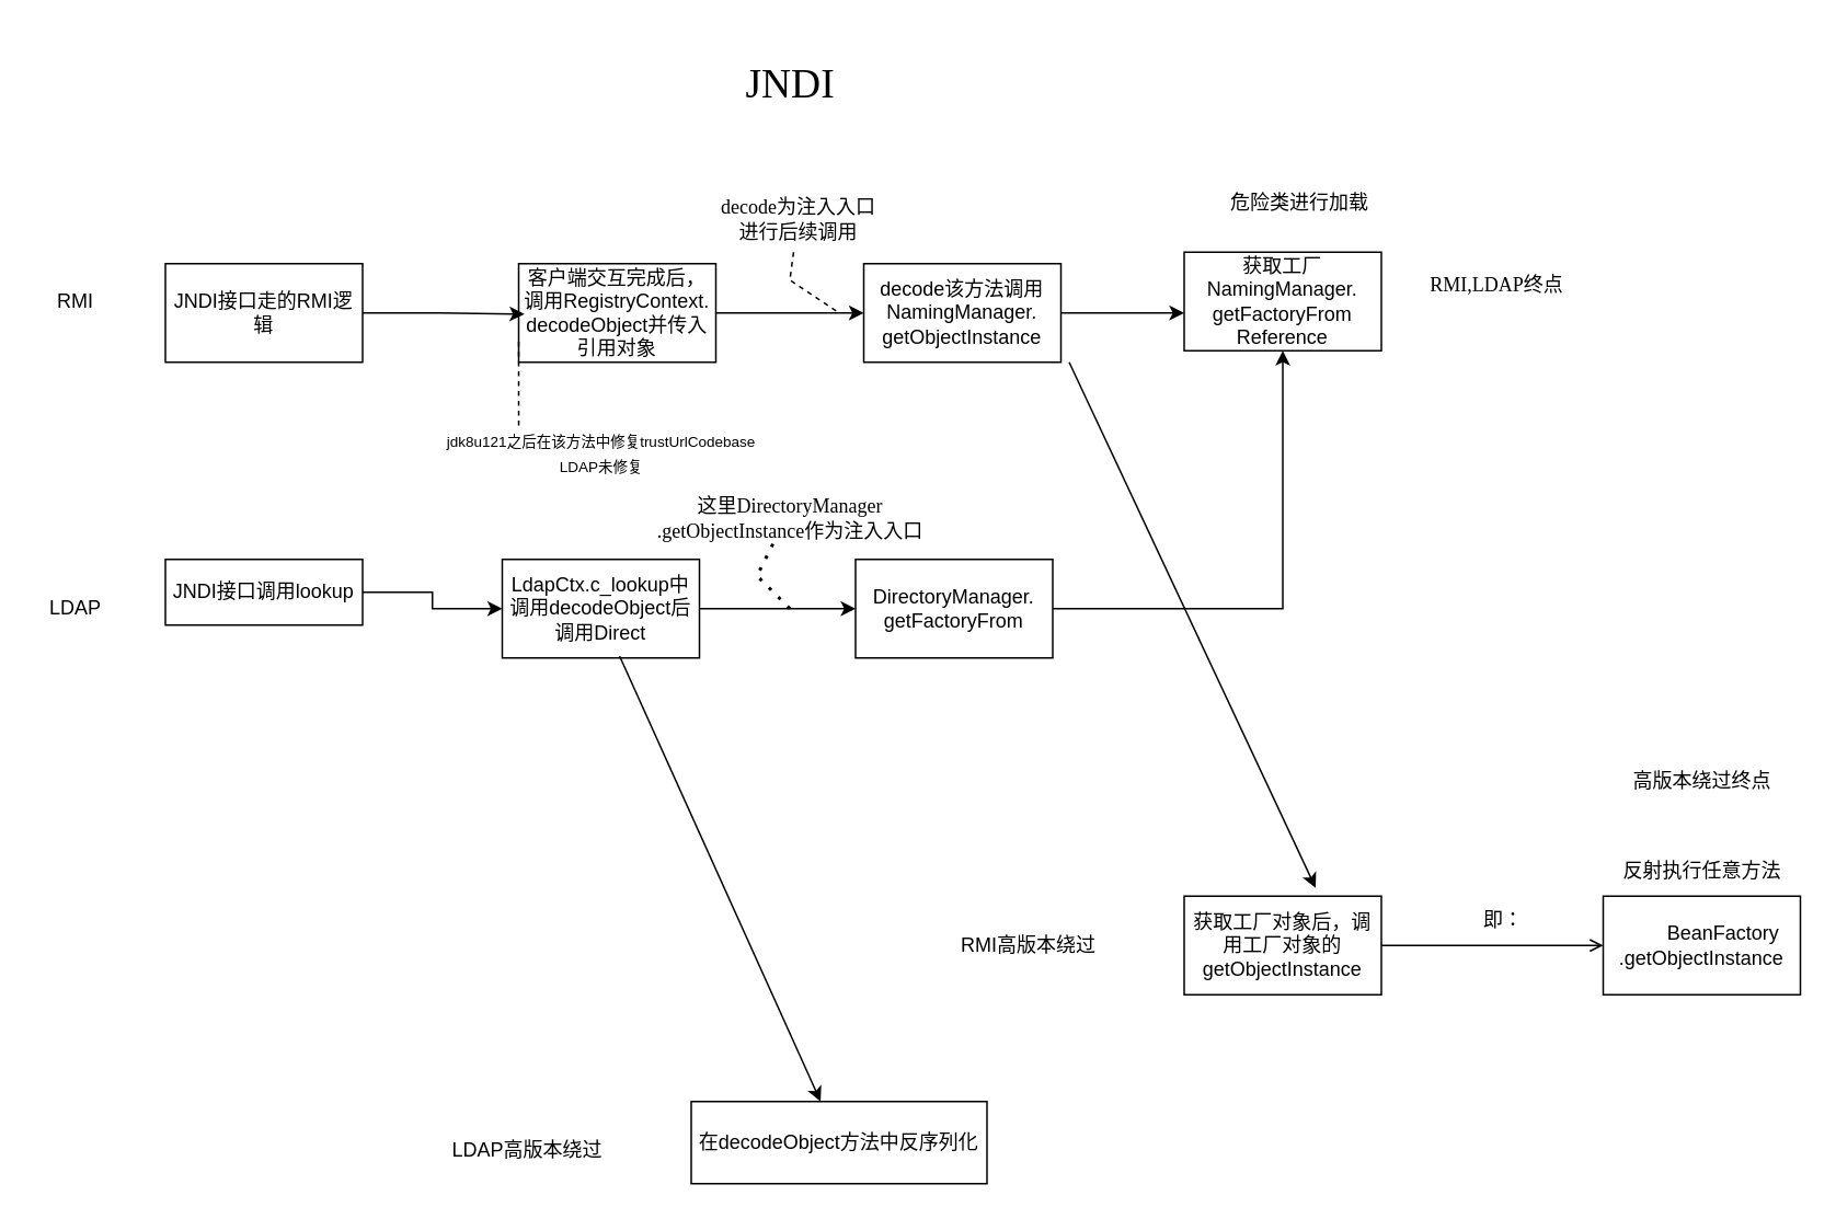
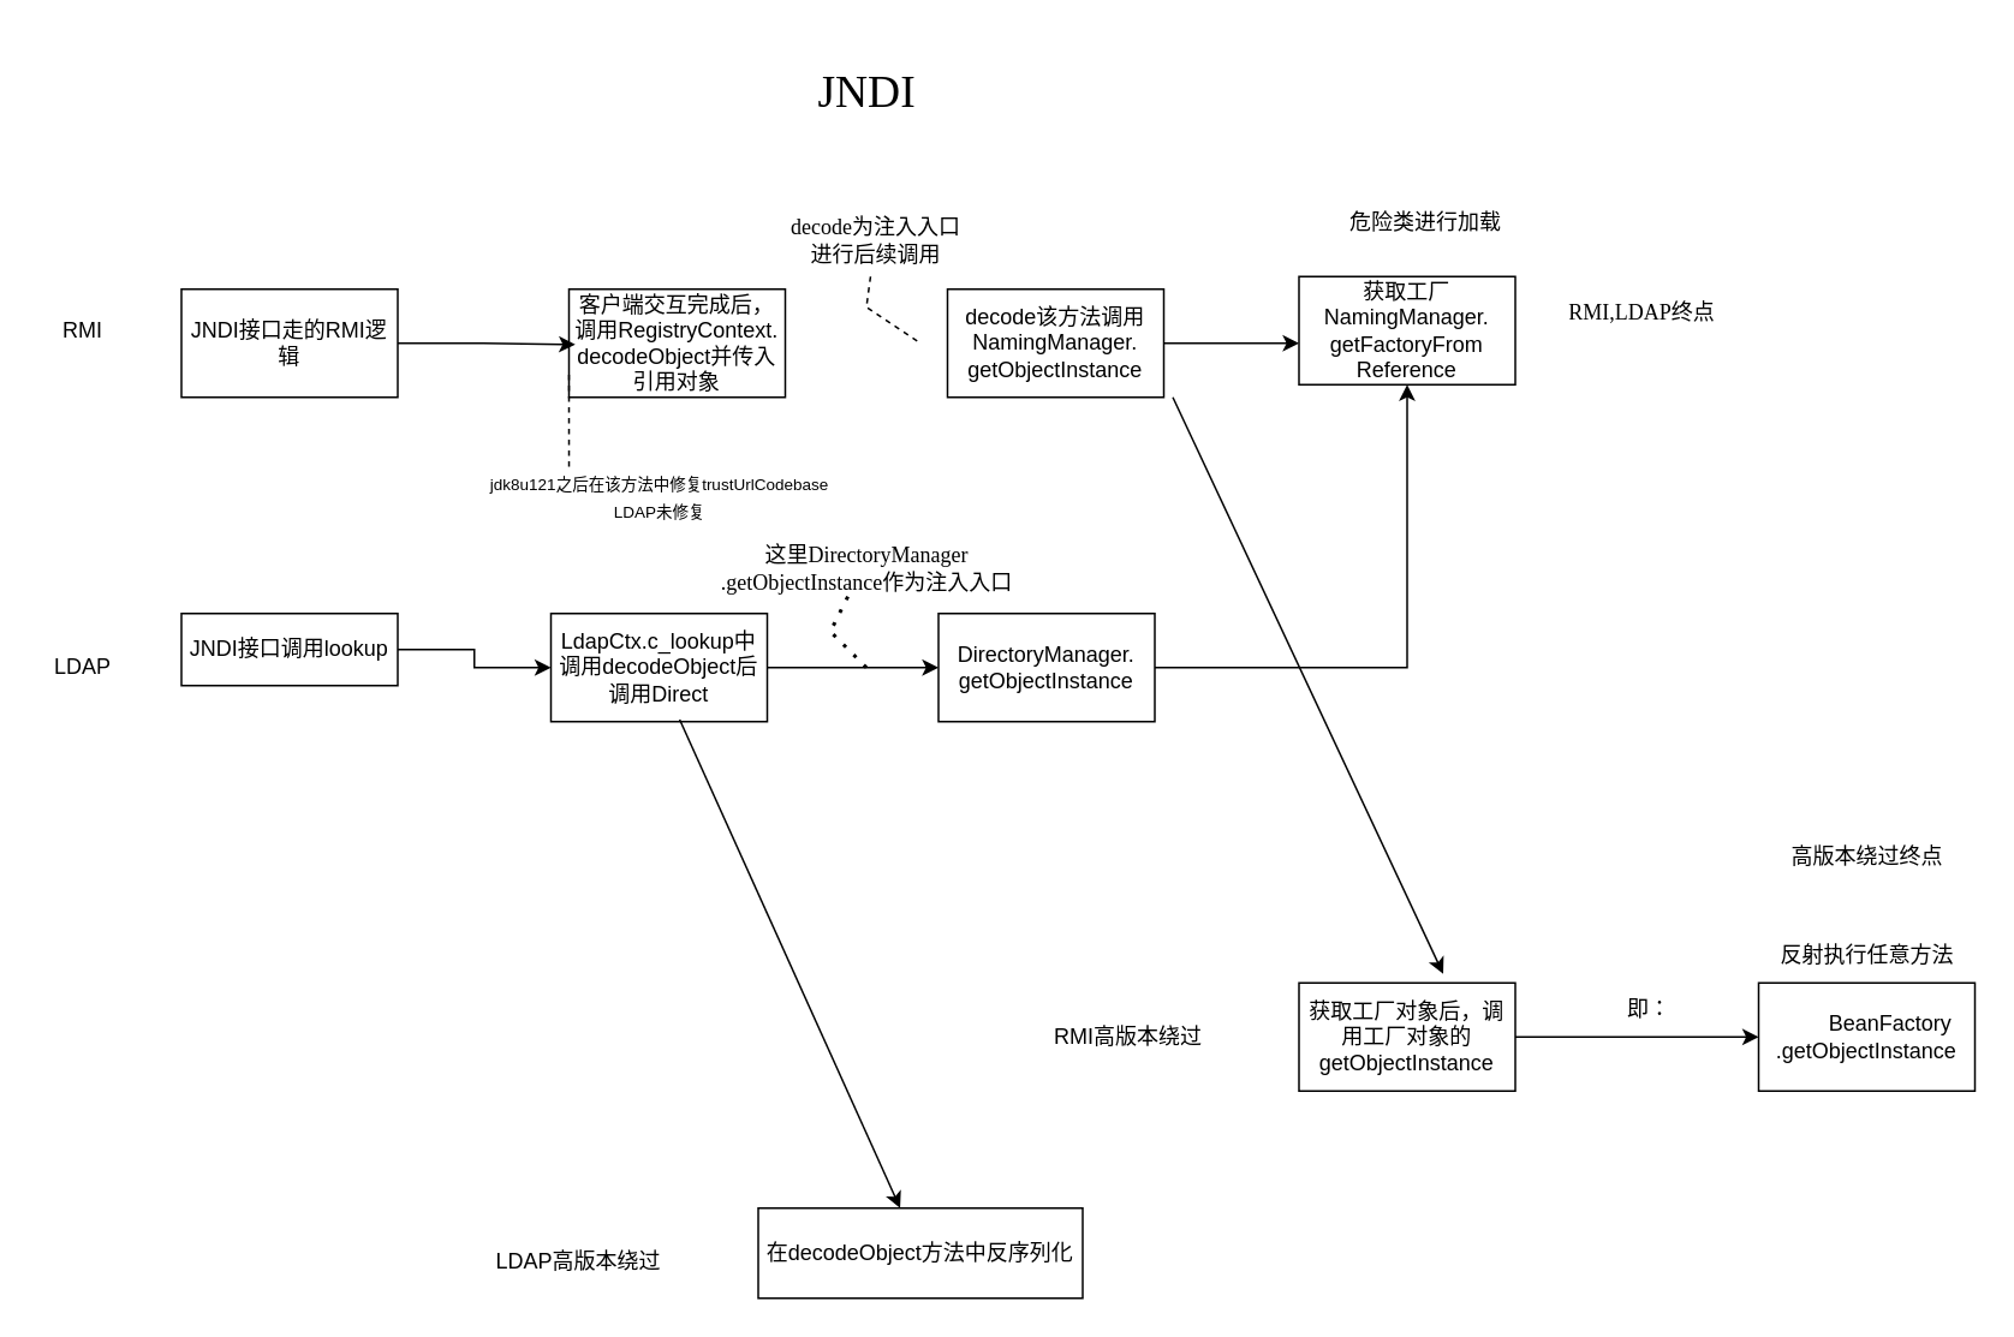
  <mxCell id="0" />
  <mxCell id="1" parent="0" />
  <mxCell id="2" value="&lt;font face=&quot;Comic Sans MS&quot; style=&quot;line-height: 180%; font-size: 25px;&quot;&gt;JNDI&lt;/font&gt;" style="text;html=1;align=center;verticalAlign=middle;resizable=0;points=[];autosize=1;strokeColor=none;fillColor=none;" parent="1" vertex="1"><mxGeometry x="435" width="90" height="60" as="geometry" y="20" /></mxCell>
  <mxCell id="3" style="edgeStyle=orthogonalEdgeStyle;rounded=0;orthogonalLoop=1;jettySize=auto;html=1;" parent="1" source="4" edge="1"><mxGeometry relative="1" as="geometry"><mxPoint x="720" y="190" as="targetPoint" /></mxGeometry></mxCell>
  <mxCell id="4" value="decode该方法调用NamingManager.&lt;div&gt;getObjectInstance&lt;/div&gt;" style="rounded=0;whiteSpace=wrap;html=1;" parent="1" vertex="1"><mxGeometry x="525" y="160" width="120" height="60" as="geometry" /></mxCell>
  <mxCell id="5" value="获取工厂NamingManager.&lt;div&gt;getFactoryFrom&lt;/div&gt;&lt;div&gt;Reference&lt;/div&gt;" style="rounded=0;whiteSpace=wrap;html=1;" parent="1" vertex="1"><mxGeometry x="720" y="153" width="120" height="60" as="geometry" /></mxCell>
  <mxCell id="6" value="危险类进行加载" style="text;html=1;align=center;verticalAlign=middle;resizable=0;points=[];autosize=1;strokeColor=none;fillColor=none;" parent="1" vertex="1"><mxGeometry x="735" y="108" width="110" height="30" as="geometry" /></mxCell>
- <mxCell id="7" style="edgeStyle=orthogonalEdgeStyle;rounded=0;orthogonalLoop=1;jettySize=auto;html=1;" parent="1" source="8" target="4" edge="1"><mxGeometry relative="1" as="geometry" /></mxCell>
  <mxCell id="8" value="客户端交互完成后，调用RegistryContext.&lt;div&gt;decodeObject并传入引用对象&lt;/div&gt;" style="rounded=0;whiteSpace=wrap;html=1;" parent="1" vertex="1"><mxGeometry x="315" y="160" width="120" height="60" as="geometry" /></mxCell>
  <mxCell id="9" value="JNDI接口走的RMI逻辑" style="rounded=0;whiteSpace=wrap;html=1;" parent="1" vertex="1"><mxGeometry x="100" y="160" width="120" height="60" as="geometry" /></mxCell>
  <mxCell id="10" style="edgeStyle=orthogonalEdgeStyle;rounded=0;orthogonalLoop=1;jettySize=auto;html=1;entryX=0.029;entryY=0.512;entryDx=0;entryDy=0;entryPerimeter=0;" parent="1" source="9" target="8" edge="1"><mxGeometry relative="1" as="geometry" /></mxCell>
  <mxCell id="11" value="&lt;font style=&quot;font-size: 9px;&quot;&gt;jdk8u121之后在该方法中修复trustUrlCodebase&lt;/font&gt;&lt;div&gt;&lt;font style=&quot;font-size: 9px;&quot;&gt;LDAP未修复&lt;/font&gt;&lt;/div&gt;" style="text;html=1;align=center;verticalAlign=middle;resizable=0;points=[];autosize=1;strokeColor=none;fillColor=none;" parent="1" vertex="1"><mxGeometry x="260" y="255" width="210" height="40" as="geometry" /></mxCell>
  <mxCell id="12" style="edgeStyle=orthogonalEdgeStyle;rounded=0;orthogonalLoop=1;jettySize=auto;html=1;" parent="1" source="13" target="17" edge="1"><mxGeometry relative="1" as="geometry"><mxPoint x="350" y="370" as="targetPoint" /></mxGeometry></mxCell>
  <mxCell id="13" value="JNDI接口调用lookup" style="rounded=0;whiteSpace=wrap;html=1;" parent="1" vertex="1"><mxGeometry x="100" y="340" width="120" height="40" as="geometry" /></mxCell>
  <mxCell id="14" value="RMI" style="text;html=1;align=center;verticalAlign=middle;resizable=0;points=[];autosize=1;strokeColor=none;fillColor=none;" parent="1" vertex="1"><mxGeometry x="20" y="168" width="50" height="30" as="geometry" /></mxCell>
  <mxCell id="15" value="LDAP" style="text;html=1;align=center;verticalAlign=middle;resizable=0;points=[];autosize=1;strokeColor=none;fillColor=none;" parent="1" vertex="1"><mxGeometry x="20" y="355" width="50" height="30" as="geometry" /></mxCell>
  <mxCell id="16" style="edgeStyle=orthogonalEdgeStyle;rounded=0;orthogonalLoop=1;jettySize=auto;html=1;" parent="1" source="17" target="20" edge="1"><mxGeometry relative="1" as="geometry"><mxPoint x="550" y="370" as="targetPoint" /></mxGeometry></mxCell>
  <mxCell id="17" value="LdapCtx.c_lookup中调用decodeObject&lt;font style=&quot;color: light-dark(rgb(0, 0, 0), rgb(255, 0, 0));&quot;&gt;后&lt;/font&gt;调用Direct" style="rounded=0;whiteSpace=wrap;html=1;" parent="1" vertex="1"><mxGeometry x="305" y="340" width="120" height="60" as="geometry" /></mxCell>
  <mxCell id="18" value="&lt;font face=&quot;Comic Sans MS&quot; style=&quot;color: light-dark(rgb(0, 0, 0), rgb(255, 0, 0));&quot;&gt;decode为注入入口&lt;/font&gt;&lt;div&gt;&lt;font face=&quot;Comic Sans MS&quot; style=&quot;color: light-dark(rgb(0, 0, 0), rgb(255, 0, 0));&quot;&gt;进行后续调用&lt;/font&gt;&lt;/div&gt;" style="text;html=1;align=center;verticalAlign=middle;resizable=0;points=[];autosize=1;strokeColor=none;fillColor=none;" parent="1" vertex="1"><mxGeometry x="425" y="113" width="120" height="40" as="geometry" /></mxCell>
  <mxCell id="19" style="edgeStyle=orthogonalEdgeStyle;rounded=0;orthogonalLoop=1;jettySize=auto;html=1;" parent="1" source="20" target="5" edge="1"><mxGeometry relative="1" as="geometry"><mxPoint x="680" y="370" as="targetPoint" /></mxGeometry></mxCell>
- <mxCell id="20" value="DirectoryManager.&lt;div&gt;getFactoryFrom&lt;/div&gt;" style="rounded=0;whiteSpace=wrap;html=1;" parent="1" vertex="1"><mxGeometry x="520" y="340" width="120" height="60" as="geometry" /></mxCell>
+ <mxCell id="20" value="DirectoryManager.&lt;div&gt;getObjectInstance&lt;/div&gt;" style="rounded=0;whiteSpace=wrap;html=1;" parent="1" vertex="1"><mxGeometry x="520" y="340" width="120" height="60" as="geometry" /></mxCell>
  <mxCell id="21" value="&lt;font face=&quot;Comic Sans MS&quot; style=&quot;color: light-dark(rgb(0, 0, 0), rgb(255, 51, 51));&quot;&gt;这里DirectoryManager&lt;/font&gt;&lt;div&gt;&lt;font face=&quot;Comic Sans MS&quot; style=&quot;color: light-dark(rgb(0, 0, 0), rgb(255, 51, 51));&quot;&gt;.getObjectInstance作为注入入口&lt;/font&gt;&lt;/div&gt;" style="text;html=1;align=center;verticalAlign=middle;resizable=0;points=[];autosize=1;strokeColor=none;fillColor=none;" parent="1" vertex="1"><mxGeometry x="375" y="295" width="210" height="40" as="geometry" /></mxCell>
  <mxCell id="22" value="" style="endArrow=none;dashed=1;html=1;rounded=0;" parent="1" source="18" edge="1"><mxGeometry width="50" height="50" relative="1" as="geometry"><mxPoint x="370" y="320" as="sourcePoint" /><mxPoint x="510" y="190" as="targetPoint" /><Array as="points"><mxPoint x="480" y="170" /></Array></mxGeometry></mxCell>
  <mxCell id="23" value="" style="endArrow=none;dashed=1;html=1;dashPattern=1 3;strokeWidth=2;rounded=0;" parent="1" edge="1"><mxGeometry width="50" height="50" relative="1" as="geometry"><mxPoint x="480" y="370" as="sourcePoint" /><mxPoint x="470" y="330" as="targetPoint" /><Array as="points"><mxPoint x="460" y="350" /></Array></mxGeometry></mxCell>
  <mxCell id="24" value="&lt;font style=&quot;color: light-dark(rgb(0, 0, 0), rgb(0, 255, 255));&quot;&gt;RMI高版本绕过&lt;/font&gt;" style="text;html=1;align=center;verticalAlign=middle;resizable=0;points=[];autosize=1;strokeColor=none;fillColor=none;" parent="1" vertex="1"><mxGeometry x="570" y="560" width="110" height="30" as="geometry" /></mxCell>
  <mxCell id="25" value="" style="endArrow=none;dashed=1;html=1;rounded=0;entryX=0;entryY=0.75;entryDx=0;entryDy=0;exitX=0.262;exitY=0.086;exitDx=0;exitDy=0;exitPerimeter=0;" parent="1" source="11" target="8" edge="1"><mxGeometry width="50" height="50" relative="1" as="geometry"><mxPoint x="420" y="330" as="sourcePoint" /><mxPoint x="470" y="280" as="targetPoint" /></mxGeometry></mxCell>
- <mxCell id="26" style="edgeStyle=orthogonalEdgeStyle;rounded=0;orthogonalLoop=1;jettySize=auto;html=1;strokeColor=light-dark(#000000,#33FFFF);endArrow=open;" parent="1" source="27" target="30" edge="1"><mxGeometry relative="1" as="geometry" /></mxCell>
+ <mxCell id="26" style="edgeStyle=orthogonalEdgeStyle;rounded=0;orthogonalLoop=1;jettySize=auto;html=1;strokeColor=light-dark(#000000,#33FFFF);" parent="1" source="27" target="30" edge="1"><mxGeometry relative="1" as="geometry" /></mxCell>
  <mxCell id="27" value="&lt;font style=&quot;color: light-dark(rgb(0, 0, 0), rgb(102, 255, 255));&quot;&gt;获取工厂对象后，调用工厂对象的getObjectInstance&lt;/font&gt;" style="rounded=0;whiteSpace=wrap;html=1;" parent="1" vertex="1"><mxGeometry x="720" y="545" width="120" height="60" as="geometry" /></mxCell>
  <mxCell id="28" value="&lt;font style=&quot;color: light-dark(rgb(0, 0, 0), rgb(255, 255, 51));&quot; face=&quot;Lucida Console&quot;&gt;RMI,LDAP终点&lt;/font&gt;" style="text;html=1;align=center;verticalAlign=middle;resizable=0;points=[];autosize=1;strokeColor=none;fillColor=none;" parent="1" vertex="1"><mxGeometry x="855" y="158" width="110" height="30" as="geometry" /></mxCell>
  <mxCell id="29" value="&lt;font style=&quot;color: light-dark(rgb(0, 0, 0), rgb(255, 255, 51));&quot; face=&quot;Garamond&quot;&gt;高版本绕过终点&lt;/font&gt;" style="text;html=1;align=center;verticalAlign=middle;resizable=0;points=[];autosize=1;strokeColor=none;fillColor=none;" parent="1" vertex="1"><mxGeometry x="980" y="460" width="110" height="30" as="geometry" /></mxCell>
  <mxCell id="30" value="&lt;font style=&quot;color: light-dark(rgb(0, 0, 0), rgb(51, 255, 255));&quot;&gt;&lt;span style=&quot;white-space: pre;&quot;&gt;&#09;&lt;/span&gt;BeanFactory&lt;/font&gt;&lt;div&gt;&lt;font style=&quot;color: light-dark(rgb(0, 0, 0), rgb(51, 255, 255));&quot;&gt;.getObjectInstance&lt;/font&gt;&lt;/div&gt;" style="rounded=0;whiteSpace=wrap;html=1;" parent="1" vertex="1"><mxGeometry x="975" y="545" width="120" height="60" as="geometry" /></mxCell>
  <mxCell id="31" value="即：" style="text;html=1;align=center;verticalAlign=middle;resizable=0;points=[];autosize=1;strokeColor=none;fillColor=none;" parent="1" vertex="1"><mxGeometry x="889" y="545" width="50" height="30" as="geometry" /></mxCell>
  <mxCell id="32" value="" style="endArrow=classic;html=1;rounded=0;strokeColor=light-dark(#000000,#74F8FF);" parent="1" edge="1"><mxGeometry width="50" height="50" relative="1" as="geometry"><mxPoint x="650" y="220" as="sourcePoint" /><mxPoint x="800" y="540" as="targetPoint" /></mxGeometry></mxCell>
  <mxCell id="33" value="反射执行任意方法" style="text;html=1;align=center;verticalAlign=middle;resizable=0;points=[];autosize=1;strokeColor=none;fillColor=none;" vertex="1" parent="1"><mxGeometry x="975" y="515" width="120" height="30" as="geometry" /></mxCell>
  <mxCell id="34" value="" style="endArrow=classic;html=1;rounded=0;exitX=0.595;exitY=0.98;exitDx=0;exitDy=0;exitPerimeter=0;strokeColor=light-dark(#000000,#00FFFF);" edge="1" parent="1" source="17" target="35"><mxGeometry width="50" height="50" relative="1" as="geometry"><mxPoint x="420" y="520" as="sourcePoint" /><mxPoint x="460" y="650" as="targetPoint" /></mxGeometry></mxCell>
  <mxCell id="35" value="在decodeObject方法中反序列化" style="rounded=0;whiteSpace=wrap;html=1;" vertex="1" parent="1"><mxGeometry x="420" y="670" width="180" height="50" as="geometry" /></mxCell>
  <mxCell id="36" value="&lt;font style=&quot;color: light-dark(rgb(0, 0, 0), rgb(0, 255, 255));&quot;&gt;LDAP高版本绕过&lt;/font&gt;" style="text;html=1;align=center;verticalAlign=middle;resizable=0;points=[];autosize=1;strokeColor=none;fillColor=none;" vertex="1" parent="1"><mxGeometry x="265" y="685" width="110" height="30" as="geometry" /></mxCell>
